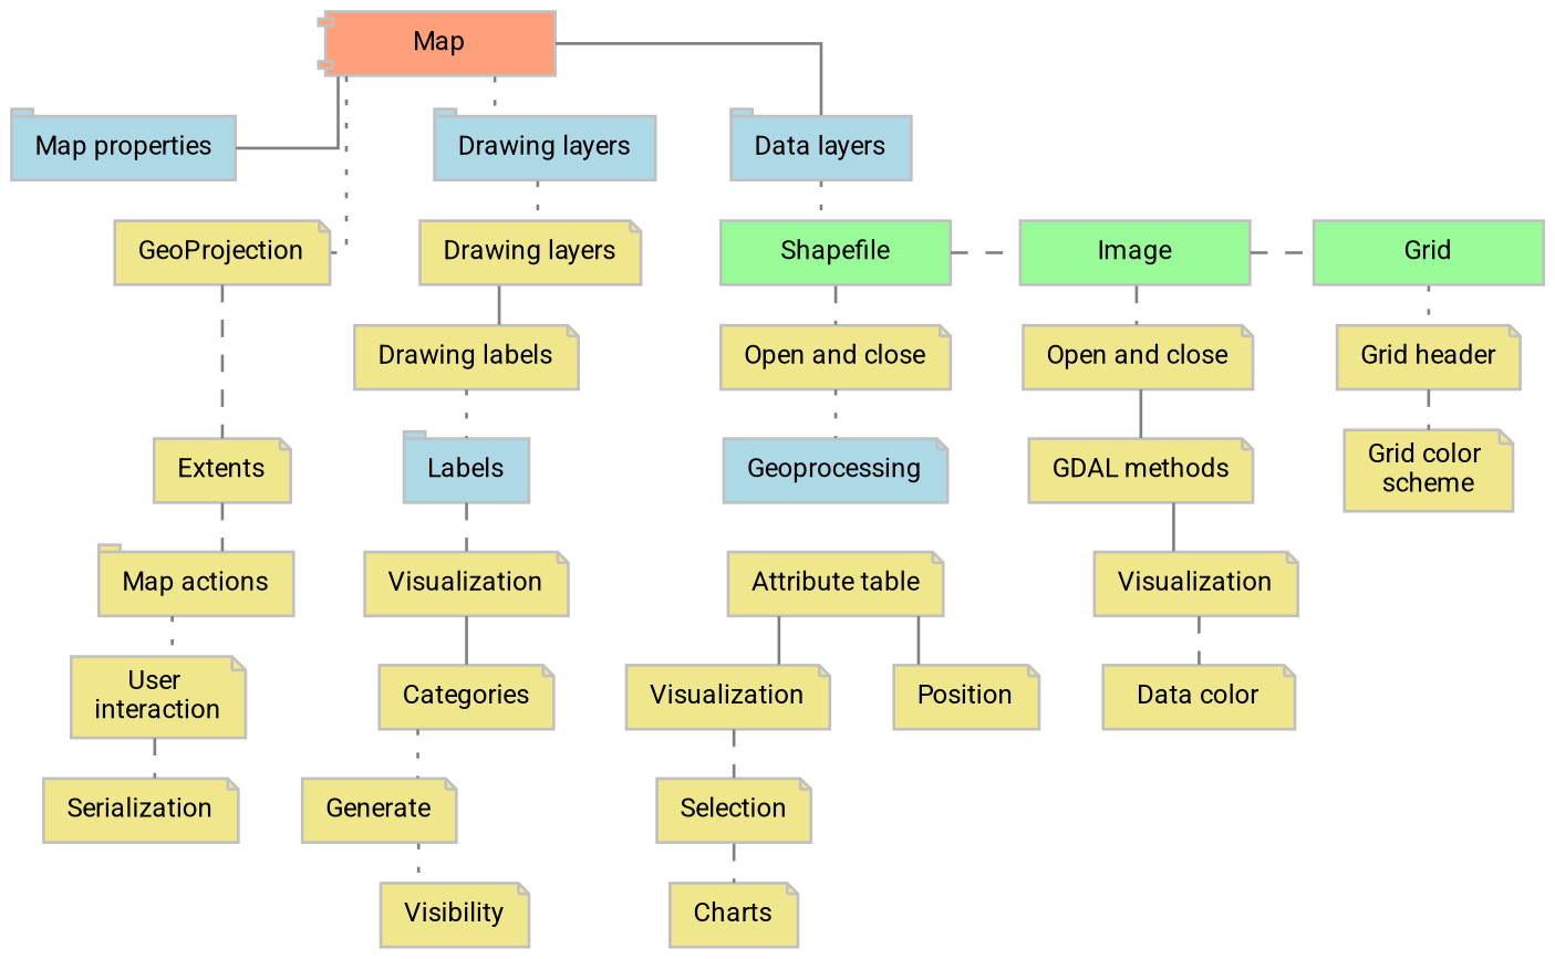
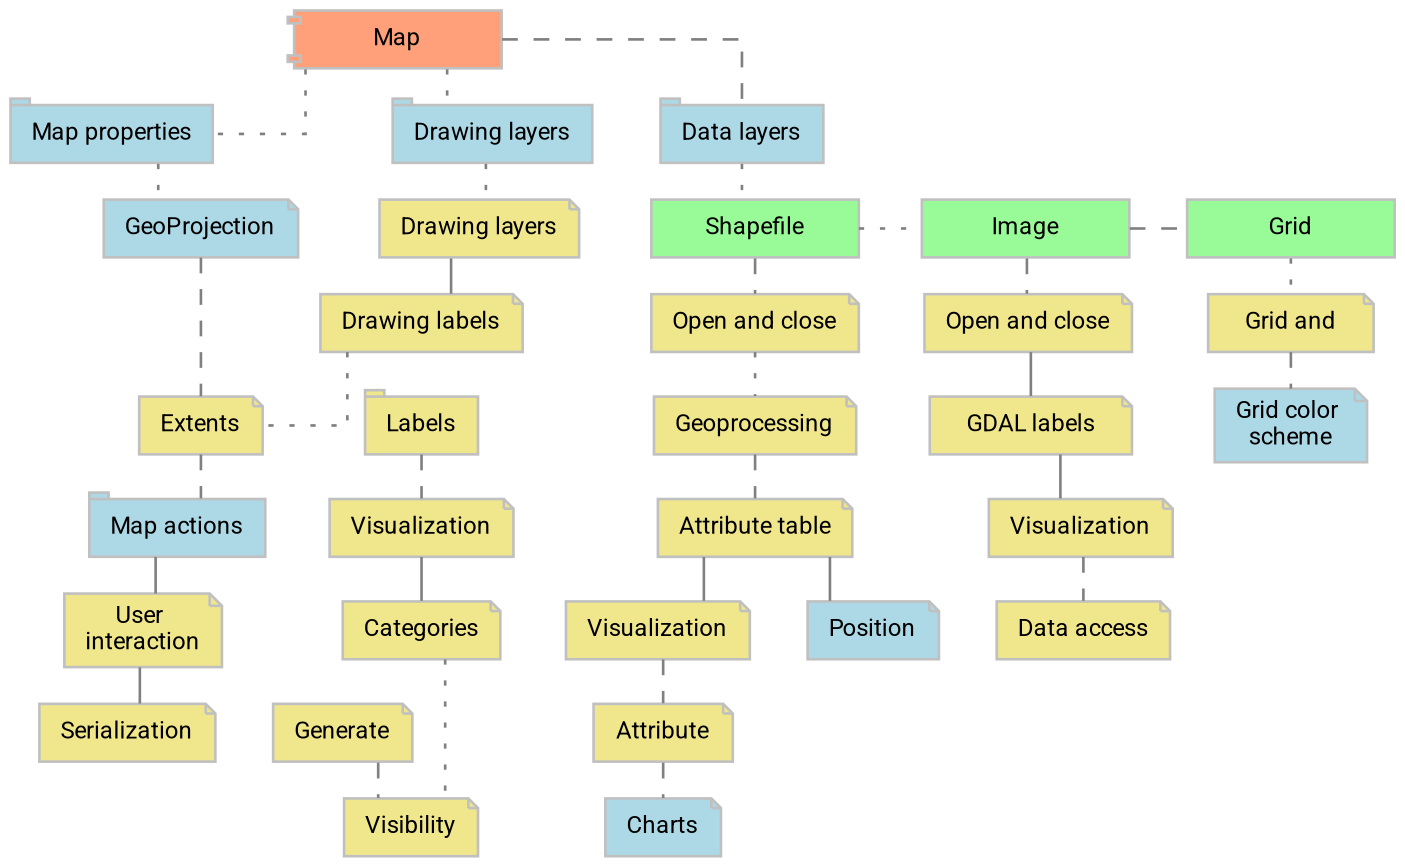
  digraph {
    fontname=Roboto
    nodesep=0.3
    ranksep=0.2
    splines=ortho
    node [color=gray fillcolor=khaki fontname=Roboto fontsize=9 peripheries=1 shape=note style=filled]
    edge [arrowhead=open arrowsize=0.6 color="#808080" constraint=true dir=none fontcolor=blue fontname=Roboto fontsize=9 style=dotted]
    n1 [fillcolor=lightsalmon height=0.3 label=Map shape=component width=1.1]
    n2 [fillcolor=lightblue height=0.3 label="Map properties" shape=tab width=0.3]
    n3 [fillcolor=lightblue height=0.3 label="Drawing layers" shape=tab width=0.3]
    n4 [fillcolor=lightblue height=0.3 label="Data layers" shape=tab width=0.3]
-   n5 [height=0.3 label=GeoProjection width=0.3]
+   n5 [fillcolor=lightblue height=0.3 label=GeoProjection width=0.3]
    n6 [height=0.3 label="Drawing layers" width=0.3]
    n7 [fillcolor=palegreen height=0.3 label=Shapefile shape=polygon width=1.1]
    n8 [fillcolor=palegreen height=0.3 label=Image shape=polygon width=1.1]
    n9 [height=0.3 label="Open and close" width=0.3]
    n10 [fillcolor=palegreen height=0.3 label=Grid shape=polygon width=1.1]
    n11 [height=0.3 label="Open and close" width=0.3]
-   n12 [fillcolor=lightblue height=0.3 label=Geoprocessing width=0.3]
-   n13 [height=0.3 label="Grid header" width=0.3]
-   n14 [height=0.3 label="GDAL methods" width=0.3]
-   n15 [height=0.3 label="Grid color \nscheme" width=0.3]
+   n12 [height=0.3 label=Geoprocessing width=0.3]
+   n13 [height=0.3 label="Grid and" width=0.3]
+   n14 [height=0.3 label="GDAL labels" width=0.3]
+   n15 [fillcolor=lightblue height=0.3 label="Grid color \nscheme" width=0.3]
    layer [fillcolor=palegreen height=0.3 shape=polygon style=invis width=1.1]
    n17 [height=0.3 label=Extents width=0.3]
-   n18 [fillcolor=lightblue height=0.3 label=Labels shape=tab width=0.3]
+   n18 [height=0.3 label=Labels shape=tab width=0.3]
    n19 [height=0.3 label=Visualization width=0.3]
    n20 [height=0.3 label=Categories width=0.3]
-   n21 [height=0.3 label="Map actions" shape=tab width=0.3]
+   n21 [fillcolor=lightblue height=0.3 label="Map actions" shape=tab width=0.3]
    n22 [height=0.3 label="User \ninteraction" width=0.3]
    n23 [height=0.3 label=Serialization width=0.3]
    n24 [height=0.3 label="Drawing labels" width=0.3]
    n25 [height=0.3 label=Visualization width=0.3]
-   n26 [height=0.3 label=Selection width=0.3]
-   n27 [height=0.3 label=Charts width=0.3]
+   n26 [height=0.3 label=Attribute width=0.3]
+   n27 [fillcolor=lightblue height=0.3 label=Charts width=0.3]
    n28 [height=0.3 label="Attribute table" width=0.3]
-   n29 [height=0.3 label=Position width=0.3]
+   n29 [fillcolor=lightblue height=0.3 label=Position width=0.3]
    n30 [height=0.3 label=Visualization width=0.3]
-   n31 [height=0.3 label="Data color" width=0.3]
+   n31 [height=0.3 label="Data access" width=0.3]
    n32 [height=0.3 label=Generate width=0.3]
    n33 [height=0.3 label=Visibility width=0.3]
-   n1 -> n2 [style=solid]
+   n1 -> n2
    n1 -> n3
-   n1 -> n4 [style=solid]
-   n1 -> n5
+   n1 -> n4 [style=dashed]
+   n2 -> n5
    n3 -> n6
    n4 -> n7
    n5 -> n17 [style=dashed]
    n6 -> n24 [style=solid]
-   n7 -> n8 [constraint=false style=dashed]
+   n7 -> n8 [constraint=false]
    n7 -> n9 [style=dashed]
    n8 -> n10 [constraint=false style=dashed]
    n8 -> n11 [style=dashed]
    n9 -> n12
    n10 -> n13
    n11 -> n14 [style=solid]
+   n12 -> n28 [style=dashed]
    n13 -> n15 [style=dashed]
    n14 -> n30 [style=solid]
    layer -> n7 [style=invis]
    layer -> n8 [style=invis]
    layer -> n10 [style=invis]
    n17 -> n21 [style=dashed]
    n18 -> n19 [style=dashed]
    n19 -> n20 [style=solid]
-   n20 -> n32
-   n21 -> n22
-   n22 -> n23 [style=dashed]
-   n24 -> n18
+   n20 -> n33
+   n21 -> n22 [style=solid]
+   n22 -> n23 [style=solid]
+   n24 -> n17
    n25 -> n26 [style=dashed]
    n26 -> n27 [style=dashed]
    n28 -> n25 [style=solid]
    n28 -> n29 [style=solid]
    n30 -> n31 [style=dashed]
-   n32 -> n33
+   n32 -> n33 [style=dashed]
  }
